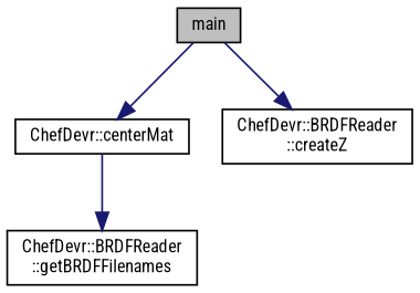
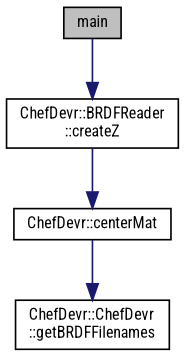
  digraph {
    fontname="Roboto Condensed"
    rankdir=TB
    node [color=black fillcolor=white fontname="Roboto Condensed" fontsize=10 shape=record style=filled]
    edge [color=midnightblue fontname="Roboto Condensed" fontsize=10 labelfontname=FreeSans labelfontsize=10 style=solid]
    n1 [fillcolor=grey75 fontcolor=black height=0.2 label=main width=0.4]
    n2 [height=0.2 label="ChefDevr::centerMat" width=0.4]
    n3 [height=0.2 label="ChefDevr::BRDFReader\l::createZ" width=0.4]
-   n4 [height=0.2 label="ChefDevr::BRDFReader\l::getBRDFFilenames" width=0.4]
-   n1 -> n2
+   n4 [height=0.2 label="ChefDevr::ChefDevr\l::getBRDFFilenames" width=0.4]
+   n3 -> n2
    n1 -> n3
    n2 -> n4
  }
